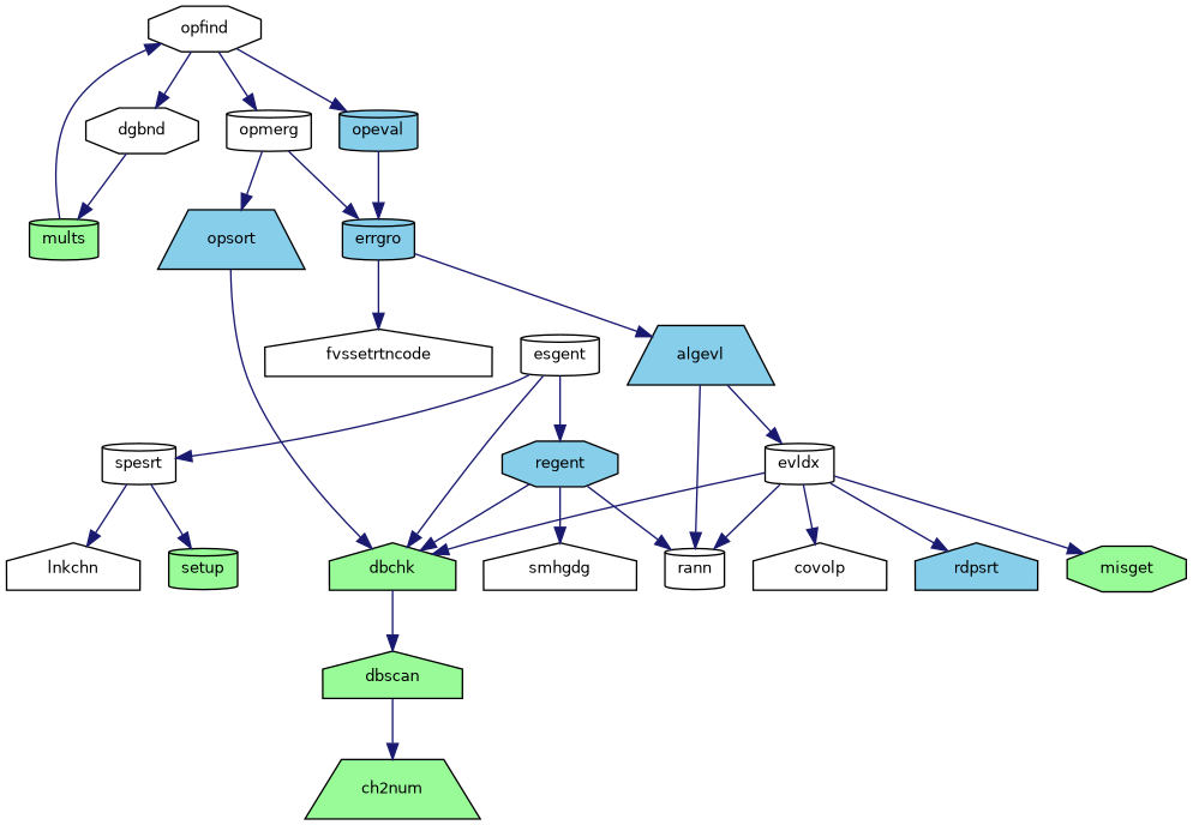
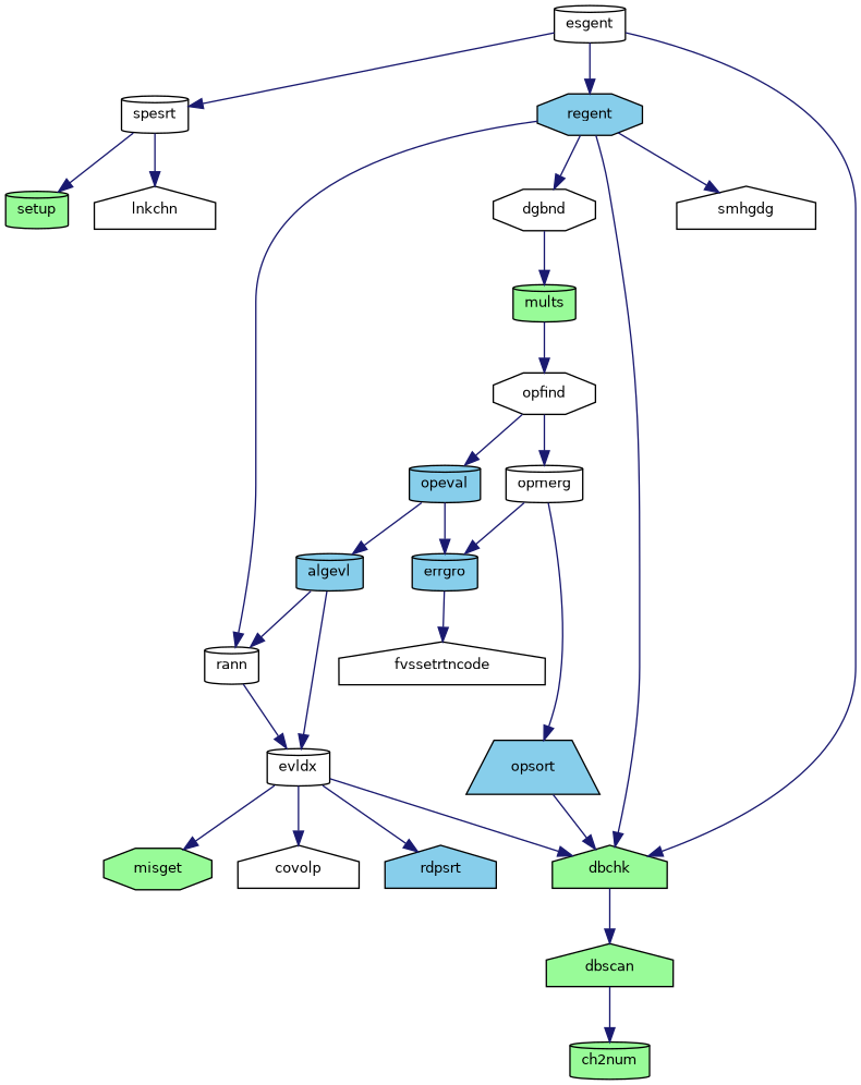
  digraph {
    rankdir=TB
    node [color=black fillcolor=white fontname=Helvetica fontsize=10 shape=cylinder style=filled]
    edge [color=midnightblue fontname=Helvetica fontsize=10 labelfontname=Helvetica labelfontsize=10 style=solid]
    n1 [fontcolor=black height=0.2 label=esgent width=0.4]
    n2 [fillcolor=palegreen height=0.2 label=dbchk shape=house width=0.4]
    n3 [height=0.2 label=spesrt width=0.4]
    n4 [fillcolor=skyblue height=0.2 label=regent shape=octagon width=0.4]
    n5 [fillcolor=palegreen height=0.2 label=dbscan shape=house width=0.4]
    n6 [height=0.2 label=lnkchn shape=house width=0.4]
    n7 [fillcolor=palegreen height=0.2 label=setup width=0.4]
    n8 [height=0.2 label=rann width=0.4]
    n9 [height=0.2 label=smhgdg shape=house width=0.4]
    n10 [height=0.2 label=dgbnd shape=octagon width=0.4]
-   n11 [fillcolor=palegreen height=0.2 label=ch2num shape=trapezium width=0.4]
+   n11 [fillcolor=palegreen height=0.2 label=ch2num width=0.4]
    n12 [fillcolor=palegreen height=0.2 label=mults width=0.4]
    n13 [height=0.2 label=opfind shape=octagon width=0.4]
    n14 [fillcolor=skyblue height=0.2 label=errgro width=0.4]
    n15 [height=0.2 label=fvssetrtncode shape=house width=0.4]
    n16 [height=0.2 label=opmerg width=0.4]
    n17 [fillcolor=skyblue height=0.2 label=opeval width=0.4]
    n18 [fillcolor=skyblue height=0.2 label=opsort shape=trapezium width=0.4]
-   n19 [fillcolor=skyblue height=0.2 label=algevl shape=trapezium width=0.4]
+   n19 [fillcolor=skyblue height=0.2 label=algevl width=0.4]
    n20 [height=0.2 label=evldx width=0.4]
    n21 [fillcolor=palegreen height=0.2 label=misget shape=octagon width=0.4]
    n22 [height=0.2 label=covolp shape=house width=0.4]
    n23 [fillcolor=skyblue height=0.2 label=rdpsrt shape=house width=0.4]
    n1 -> n2
    n1 -> n3
    n1 -> n4
    n2 -> n5
    n3 -> n6
    n3 -> n7
    n4 -> n2
    n4 -> n8
    n4 -> n9
-   n13 -> n10
+   n4 -> n10
    n5 -> n11
    n10 -> n12
    n12 -> n13
    n13 -> n16
    n13 -> n17
    n14 -> n15
    n16 -> n14
    n16 -> n18
    n17 -> n14
-   n14 -> n19
+   n17 -> n19
    n18 -> n2
    n19 -> n8
    n19 -> n20
    n20 -> n2
-   n20 -> n8
+   n8 -> n20
    n20 -> n21
    n20 -> n22
    n20 -> n23
  }
